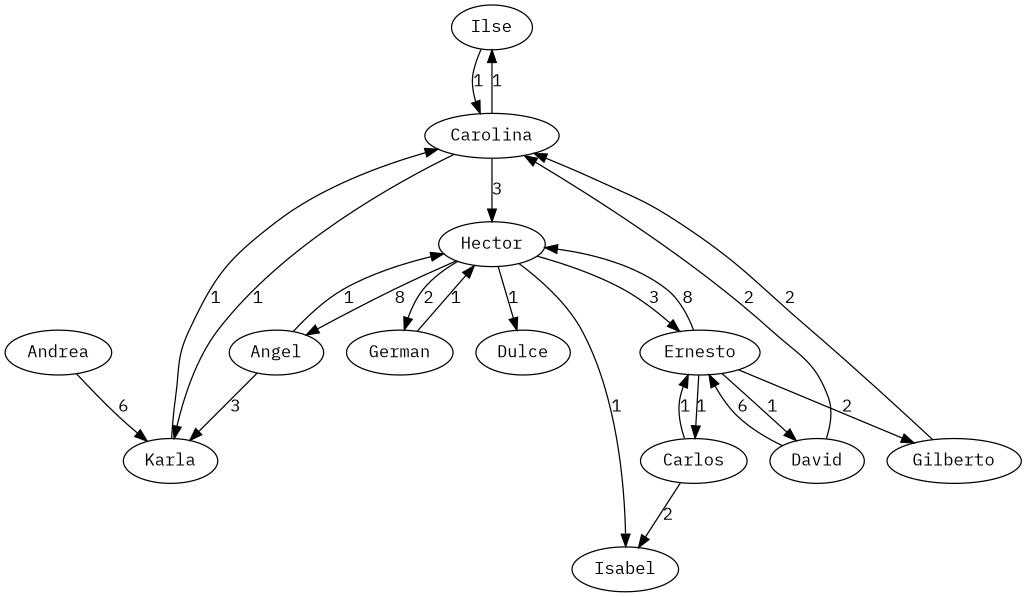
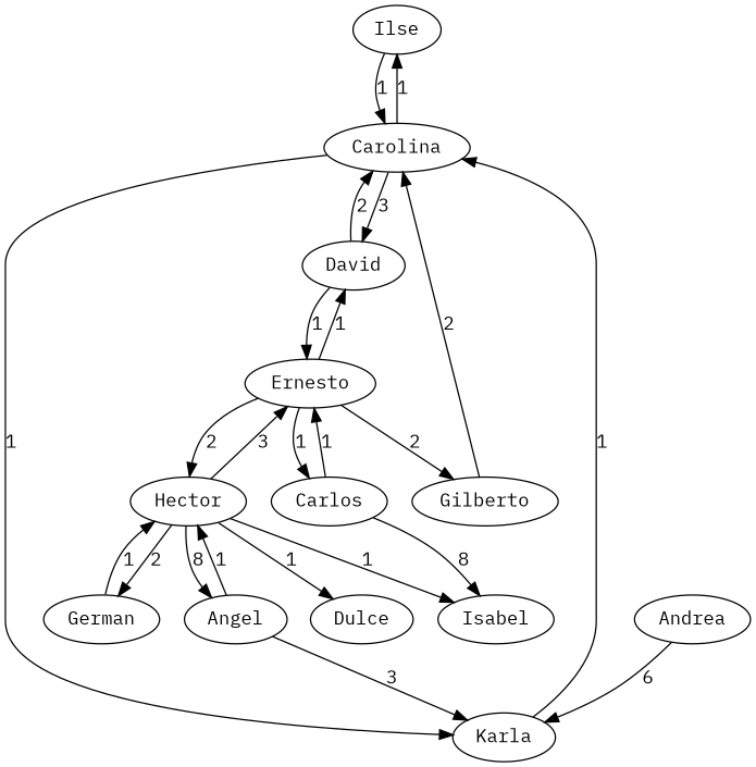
  digraph {
    fontname="IBM Plex Mono"
    node [fontname="IBM Plex Mono"]
    edge [fontname="IBM Plex Mono"]
    Ilse
    Carolina
    Karla
    David
    Ernesto
    Gilberto
    Carlos
    Hector
    Isabel
    Angel
    German
    Dulce
    Andrea
    Ilse -> Carolina [label=1]
    Carolina -> Ilse [label=1]
    Carolina -> Karla [label=1]
-   Carolina -> Hector [label=3]
+   Carolina -> David [label=3]
    Karla -> Carolina [label=1]
    David -> Carolina [label=2]
-   David -> Ernesto [label=6]
+   David -> Ernesto [label=1]
    Ernesto -> David [label=1]
    Ernesto -> Gilberto [label=2]
    Ernesto -> Carlos [label=1]
-   Ernesto -> Hector [label=8]
+   Ernesto -> Hector [label=2]
    Gilberto -> Carolina [label=2]
    Carlos -> Ernesto [label=1]
-   Carlos -> Isabel [label=2]
+   Carlos -> Isabel [label=8]
    Hector -> Ernesto [label=3]
    Hector -> Isabel [label=1]
    Hector -> Angel [label=8]
    Hector -> German [label=2]
    Hector -> Dulce [label=1]
    Angel -> Karla [label=3]
    Angel -> Hector [label=1]
    German -> Hector [label=1]
    Andrea -> Karla [label=6]
  }
